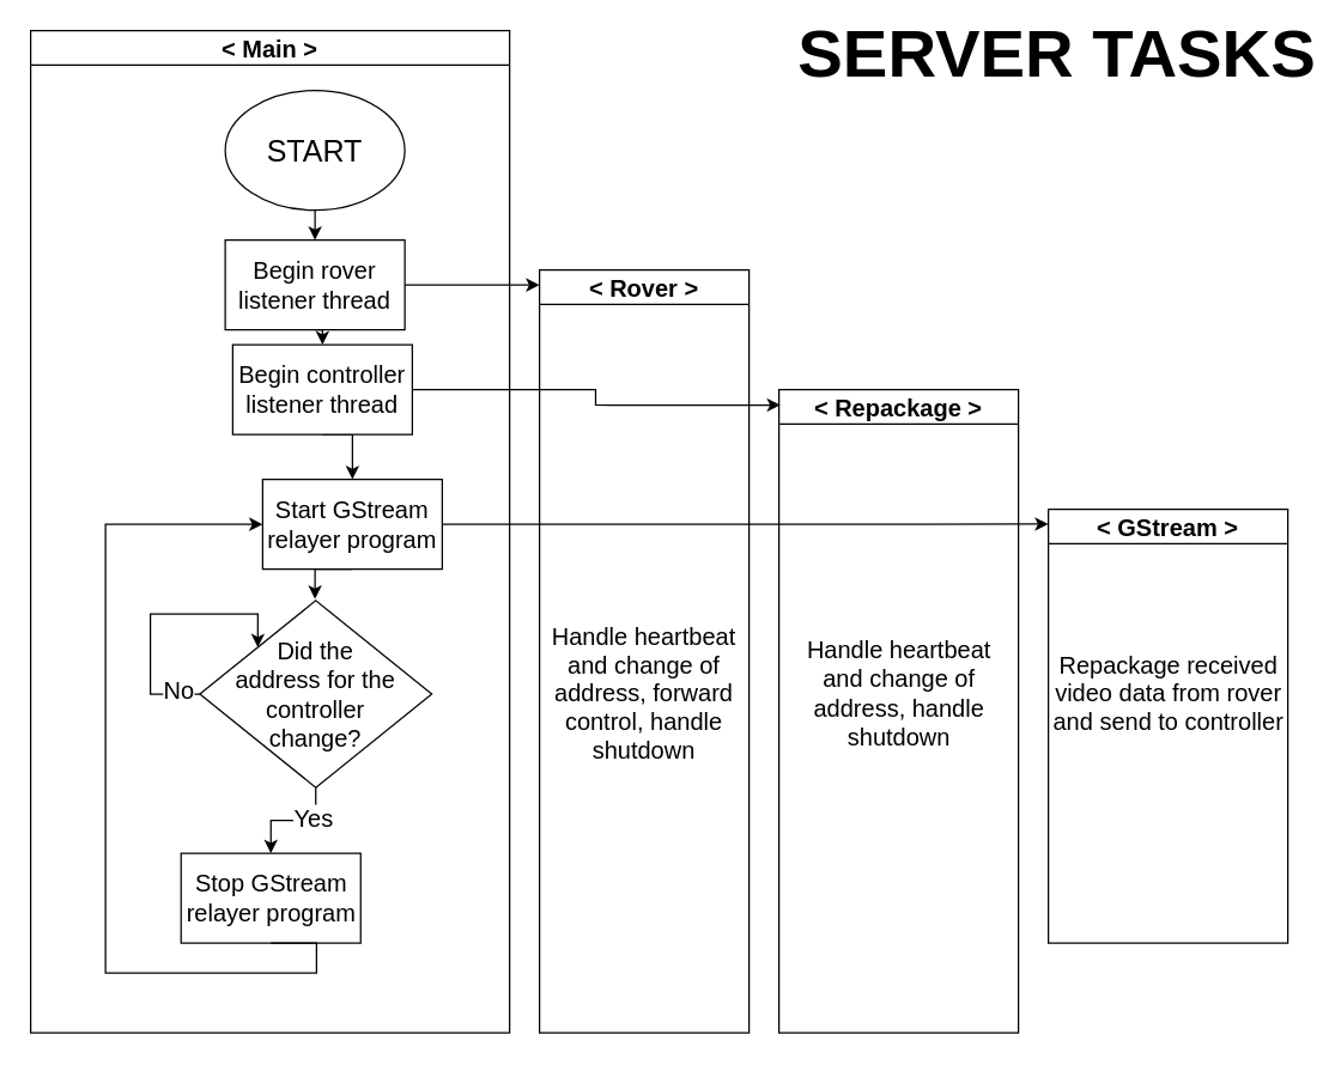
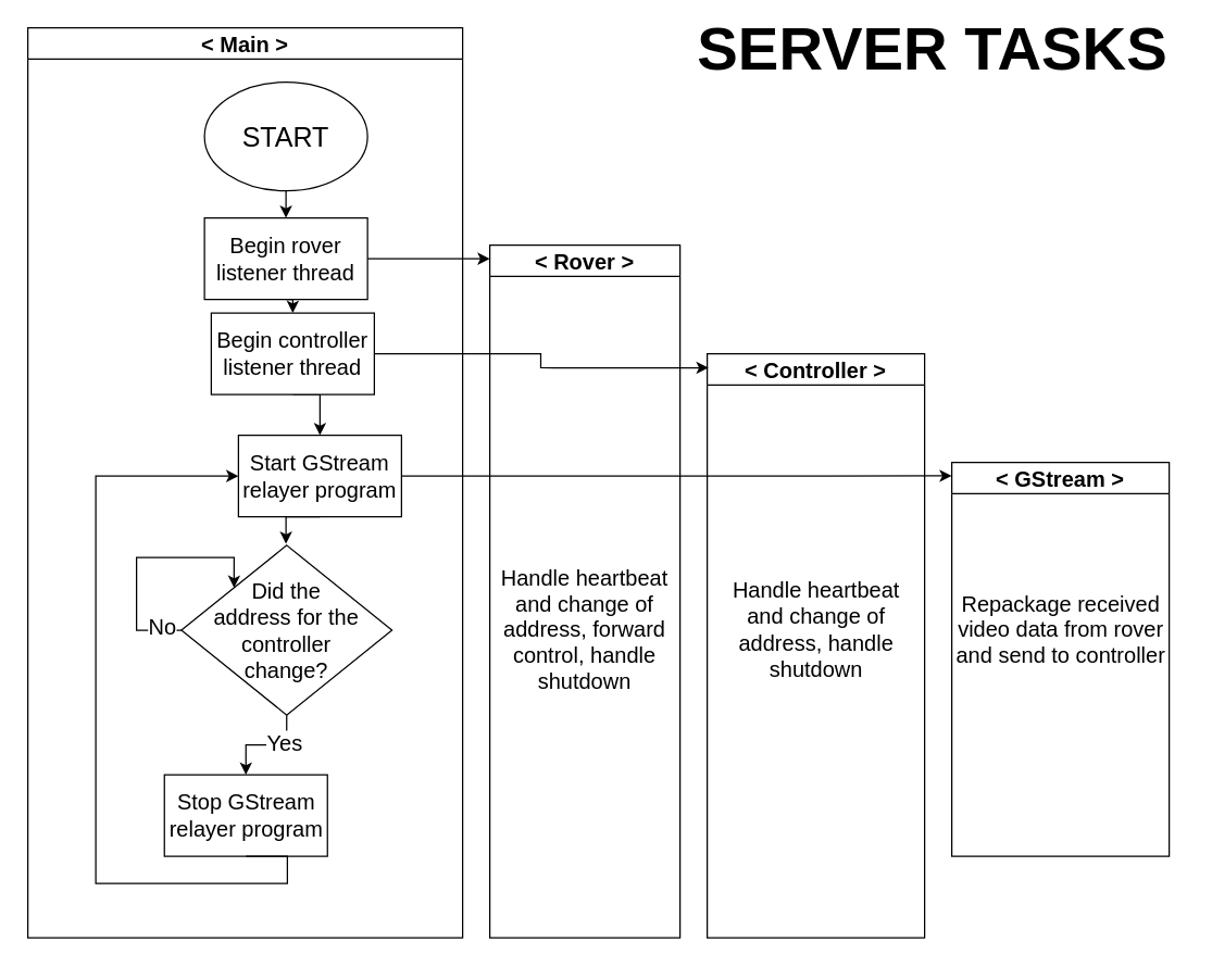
  <mxCell id="0" />
  <mxCell id="1" parent="0" />
  <mxCell id="2" style="edgeStyle=orthogonalEdgeStyle;rounded=0;orthogonalLoop=1;jettySize=auto;html=1;exitX=0.5;exitY=1;exitDx=0;exitDy=0;entryX=0.5;entryY=0;entryDx=0;entryDy=0;" parent="1" source="3" target="7" edge="1"><mxGeometry relative="1" as="geometry" /></mxCell>
  <mxCell id="3" value="&lt;font style=&quot;font-size: 16px;&quot;&gt;Begin rover listener thread&lt;/font&gt;" style="rounded=0;whiteSpace=wrap;html=1;" parent="1" vertex="1"><mxGeometry x="150" y="160" width="120" height="60" as="geometry" /></mxCell>
  <mxCell id="4" style="edgeStyle=orthogonalEdgeStyle;rounded=0;orthogonalLoop=1;jettySize=auto;html=1;exitX=0.5;exitY=1;exitDx=0;exitDy=0;entryX=0.5;entryY=0;entryDx=0;entryDy=0;" parent="1" source="5" target="3" edge="1"><mxGeometry relative="1" as="geometry" /></mxCell>
  <mxCell id="5" value="&lt;font style=&quot;font-size: 20px;&quot;&gt;START&lt;/font&gt;" style="ellipse;whiteSpace=wrap;html=1;" parent="1" vertex="1"><mxGeometry x="150" y="60" width="120" height="80" as="geometry" /></mxCell>
  <mxCell id="6" style="edgeStyle=orthogonalEdgeStyle;rounded=0;orthogonalLoop=1;jettySize=auto;html=1;exitX=0.5;exitY=1;exitDx=0;exitDy=0;entryX=0.5;entryY=0;entryDx=0;entryDy=0;" parent="1" source="7" target="9" edge="1"><mxGeometry relative="1" as="geometry" /></mxCell>
  <mxCell id="7" value="&lt;span style=&quot;font-size: 16px;&quot;&gt;Begin controller listener thread&lt;/span&gt;" style="rounded=0;whiteSpace=wrap;html=1;" parent="1" vertex="1"><mxGeometry x="155" y="230" width="120" height="60" as="geometry" /></mxCell>
  <mxCell id="8" style="edgeStyle=orthogonalEdgeStyle;rounded=0;orthogonalLoop=1;jettySize=auto;html=1;exitX=0.5;exitY=1;exitDx=0;exitDy=0;entryX=0.5;entryY=0;entryDx=0;entryDy=0;" parent="1" source="9" edge="1"><mxGeometry relative="1" as="geometry"><mxPoint x="210" y="400" as="targetPoint" /></mxGeometry></mxCell>
  <mxCell id="9" value="&lt;font style=&quot;font-size: 16px;&quot;&gt;Start GStream relayer program&lt;/font&gt;" style="rounded=0;whiteSpace=wrap;html=1;" parent="1" vertex="1"><mxGeometry x="175" y="320" width="120" height="60" as="geometry" /></mxCell>
  <mxCell id="10" value="&lt;font style=&quot;font-size: 16px;&quot;&gt;&amp;lt; Rover &amp;gt;&lt;/font&gt;" style="swimlane;whiteSpace=wrap;html=1;" parent="1" vertex="1"><mxGeometry x="360" y="180" width="140" height="510" as="geometry" /></mxCell>
  <mxCell id="11" value="&lt;font style=&quot;font-size: 16px;&quot;&gt;Handle heartbeat&lt;/font&gt;&lt;div&gt;&lt;font style=&quot;font-size: 16px;&quot;&gt;and change of&lt;/font&gt;&lt;/div&gt;&lt;div&gt;&lt;font style=&quot;font-size: 16px;&quot;&gt;address, forward&lt;/font&gt;&lt;/div&gt;&lt;div&gt;&lt;font style=&quot;font-size: 16px;&quot;&gt;control, handle&lt;/font&gt;&lt;/div&gt;&lt;div&gt;&lt;font style=&quot;font-size: 16px;&quot;&gt;shutdown&lt;/font&gt;&lt;/div&gt;" style="text;html=1;align=center;verticalAlign=middle;whiteSpace=wrap;rounded=0;" vertex="1" parent="10"><mxGeometry y="247.5" width="140" height="70" as="geometry" /></mxCell>
- <mxCell id="12" value="&lt;font style=&quot;font-size: 16px;&quot;&gt;&amp;lt; Repackage &amp;gt;&lt;/font&gt;" style="swimlane;whiteSpace=wrap;html=1;" parent="1" vertex="1"><mxGeometry x="520" y="260" width="160" height="430" as="geometry" /></mxCell>
+ <mxCell id="12" value="&lt;font style=&quot;font-size: 16px;&quot;&gt;&amp;lt; Controller &amp;gt;&lt;/font&gt;" style="swimlane;whiteSpace=wrap;html=1;" parent="1" vertex="1"><mxGeometry x="520" y="260" width="160" height="430" as="geometry" /></mxCell>
  <mxCell id="13" value="&lt;span style=&quot;font-size: 16px;&quot;&gt;Handle heartbeat&lt;/span&gt;&lt;div&gt;&lt;span style=&quot;font-size: 16px;&quot;&gt;and change of&lt;/span&gt;&lt;/div&gt;&lt;div&gt;&lt;span style=&quot;font-size: 16px;&quot;&gt;address, handle&lt;/span&gt;&lt;/div&gt;&lt;div&gt;&lt;span style=&quot;font-size: 16px;&quot;&gt;shutdown&lt;/span&gt;&lt;/div&gt;" style="text;html=1;align=center;verticalAlign=middle;resizable=0;points=[];autosize=1;strokeColor=none;fillColor=none;" parent="12" vertex="1"><mxGeometry x="5" y="157.5" width="150" height="90" as="geometry" /></mxCell>
  <mxCell id="14" value="&lt;font style=&quot;font-size: 16px;&quot;&gt;&amp;lt; GStream &amp;gt;&lt;/font&gt;" style="swimlane;whiteSpace=wrap;html=1;" parent="1" vertex="1"><mxGeometry x="700" y="340" width="160" height="290" as="geometry" /></mxCell>
  <mxCell id="15" value="&lt;span style=&quot;font-size: 16px;&quot;&gt;Repackage received&lt;/span&gt;&lt;div&gt;&lt;span style=&quot;font-size: 16px;&quot;&gt;video data from rover&lt;/span&gt;&lt;/div&gt;&lt;div&gt;&lt;span style=&quot;font-size: 16px;&quot;&gt;and send to controller&lt;/span&gt;&lt;/div&gt;" style="text;html=1;align=center;verticalAlign=middle;resizable=0;points=[];autosize=1;strokeColor=none;fillColor=none;" parent="14" vertex="1"><mxGeometry x="-10" y="87.5" width="180" height="70" as="geometry" /></mxCell>
  <mxCell id="16" value="&lt;font style=&quot;font-size: 16px;&quot;&gt;&amp;lt; Main &amp;gt;&lt;/font&gt;" style="swimlane;whiteSpace=wrap;html=1;" parent="1" vertex="1"><mxGeometry x="20" y="20" width="320" height="670" as="geometry" /></mxCell>
  <mxCell id="17" value="&lt;font style=&quot;font-size: 16px;&quot;&gt;Yes&lt;/font&gt;" style="edgeStyle=orthogonalEdgeStyle;rounded=0;orthogonalLoop=1;jettySize=auto;html=1;exitX=0.5;exitY=1;exitDx=0;exitDy=0;entryX=0.5;entryY=0;entryDx=0;entryDy=0;" edge="1" parent="16" source="19" target="20"><mxGeometry x="-0.364" y="-1" relative="1" as="geometry"><mxPoint as="offset" /></mxGeometry></mxCell>
  <mxCell id="18" value="&lt;font style=&quot;font-size: 16px;&quot;&gt;No&lt;/font&gt;" style="edgeStyle=orthogonalEdgeStyle;rounded=0;orthogonalLoop=1;jettySize=auto;html=1;exitX=0;exitY=0.5;exitDx=0;exitDy=0;entryX=0;entryY=0;entryDx=0;entryDy=0;" edge="1" parent="16" source="19" target="19"><mxGeometry x="-0.856" y="-3" relative="1" as="geometry"><mxPoint x="110" y="390" as="targetPoint" /><Array as="points"><mxPoint x="80" y="444" /><mxPoint x="80" y="390" /><mxPoint x="152" y="390" /></Array><mxPoint x="-1" as="offset" /></mxGeometry></mxCell>
  <mxCell id="19" value="&lt;font style=&quot;font-size: 16px;&quot;&gt;Did the&lt;/font&gt;&lt;div&gt;&lt;font style=&quot;font-size: 16px;&quot;&gt;address&amp;nbsp;&lt;/font&gt;&lt;span style=&quot;font-size: 16px; background-color: initial;&quot;&gt;for the&lt;/span&gt;&lt;div&gt;&lt;font style=&quot;font-size: 16px;&quot;&gt;controller&lt;/font&gt;&lt;/div&gt;&lt;div&gt;&lt;font style=&quot;font-size: 16px;&quot;&gt;change?&lt;/font&gt;&lt;/div&gt;&lt;/div&gt;" style="rhombus;whiteSpace=wrap;html=1;" vertex="1" parent="16"><mxGeometry x="113" y="381" width="155" height="125" as="geometry" /></mxCell>
  <mxCell id="20" value="&lt;font style=&quot;font-size: 16px;&quot;&gt;Stop GStream relayer program&lt;/font&gt;" style="rounded=0;whiteSpace=wrap;html=1;" vertex="1" parent="16"><mxGeometry x="100.5" y="550" width="120" height="60" as="geometry" /></mxCell>
  <mxCell id="21" style="edgeStyle=orthogonalEdgeStyle;rounded=0;orthogonalLoop=1;jettySize=auto;html=1;exitX=1;exitY=0.5;exitDx=0;exitDy=0;" parent="1" source="3" edge="1"><mxGeometry relative="1" as="geometry"><mxPoint x="360" y="190" as="targetPoint" /></mxGeometry></mxCell>
- <mxCell id="22" value="&lt;b&gt;&lt;font style=&quot;font-size: 45px;&quot;&gt;SERVER TASKS&lt;/font&gt;&lt;/b&gt;" style="text;html=1;align=right;verticalAlign=middle;whiteSpace=wrap;rounded=0;" parent="1" vertex="1"><mxGeometry x="392.5" y="20" width="487.5" height="30" as="geometry" /></mxCell>
+ <mxCell id="22" value="&lt;b&gt;&lt;font style=&quot;font-size: 45px;&quot;&gt;SERVER TASKS&lt;/font&gt;&lt;/b&gt;" style="text;html=1;align=right;verticalAlign=middle;whiteSpace=wrap;rounded=0;" parent="1" vertex="1"><mxGeometry x="372.5" y="20" width="487.5" height="30" as="geometry" /></mxCell>
  <mxCell id="23" style="edgeStyle=orthogonalEdgeStyle;rounded=0;orthogonalLoop=1;jettySize=auto;html=1;exitX=1;exitY=0.5;exitDx=0;exitDy=0;entryX=0;entryY=0.034;entryDx=0;entryDy=0;entryPerimeter=0;" edge="1" parent="1" source="9" target="14"><mxGeometry relative="1" as="geometry" /></mxCell>
  <mxCell id="24" style="edgeStyle=orthogonalEdgeStyle;rounded=0;orthogonalLoop=1;jettySize=auto;html=1;exitX=1;exitY=0.5;exitDx=0;exitDy=0;entryX=0.006;entryY=0.024;entryDx=0;entryDy=0;entryPerimeter=0;" edge="1" parent="1" source="7" target="12"><mxGeometry relative="1" as="geometry" /></mxCell>
  <mxCell id="25" style="edgeStyle=orthogonalEdgeStyle;rounded=0;orthogonalLoop=1;jettySize=auto;html=1;exitX=0.5;exitY=1;exitDx=0;exitDy=0;entryX=0;entryY=0.5;entryDx=0;entryDy=0;" edge="1" parent="1" source="20" target="9"><mxGeometry relative="1" as="geometry"><Array as="points"><mxPoint x="211" y="650" /><mxPoint x="70" y="650" /><mxPoint x="70" y="350" /></Array></mxGeometry></mxCell>
